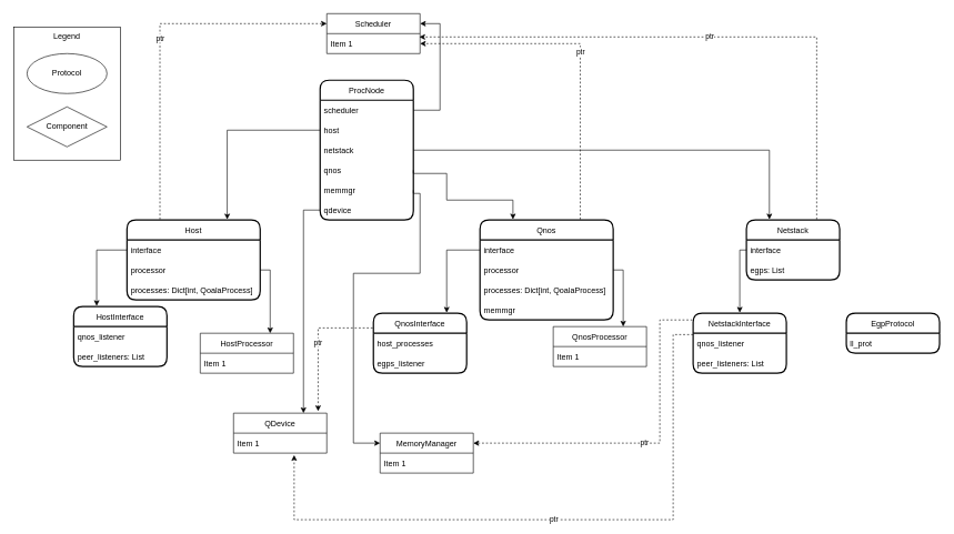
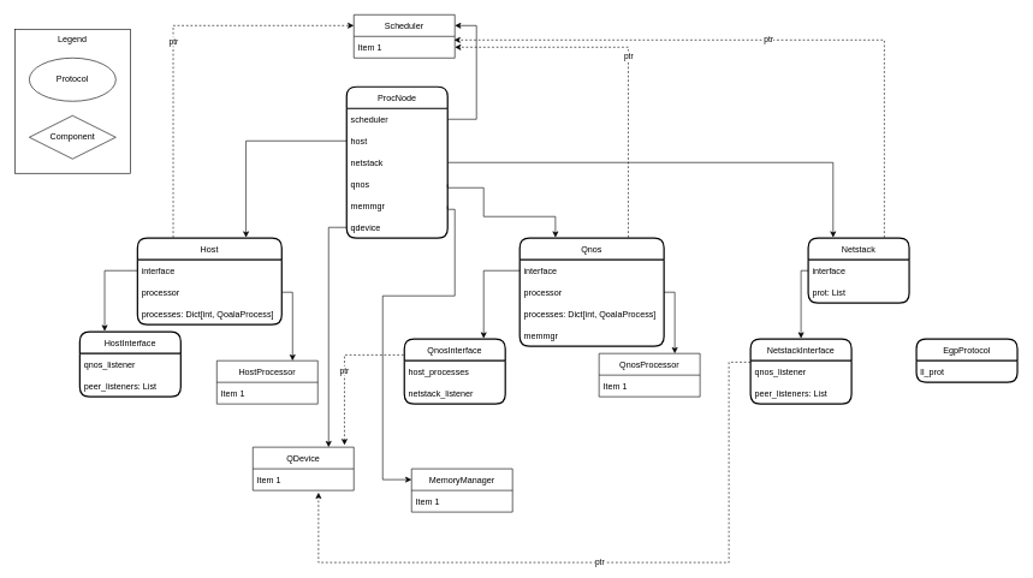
  <mxCell id="0" />
  <mxCell id="1" parent="0" />
  <mxCell id="2" value="ptr" style="edgeStyle=orthogonalEdgeStyle;rounded=0;html=1;exitX=0.75;exitY=0;exitDx=0;exitDy=0;entryX=1;entryY=0.5;entryDx=0;entryDy=0;dashed=1;" parent="1" source="3" target="41" edge="1"><mxGeometry relative="1" as="geometry" /></mxCell>
  <mxCell id="3" value="Qnos" style="swimlane;fontStyle=0;childLayout=stackLayout;horizontal=1;startSize=30;horizontalStack=0;resizeParent=1;resizeParentMax=0;resizeLast=0;collapsible=1;marginBottom=0;rounded=1;glass=0;swimlaneLine=1;strokeWidth=2;swimlaneFillColor=none;gradientColor=none;perimeterSpacing=1;" parent="1" vertex="1"><mxGeometry x="720" y="330" width="200" height="150" as="geometry" /></mxCell>
  <mxCell id="4" value="interface" style="text;strokeColor=none;fillColor=none;align=left;verticalAlign=middle;spacingLeft=4;spacingRight=4;overflow=hidden;points=[[0,0.5],[1,0.5]];portConstraint=eastwest;rotatable=0;" parent="3" vertex="1"><mxGeometry y="30" width="200" height="30" as="geometry" /></mxCell>
  <mxCell id="5" value="processor" style="text;strokeColor=none;fillColor=none;align=left;verticalAlign=middle;spacingLeft=4;spacingRight=4;overflow=hidden;points=[[0,0.5],[1,0.5]];portConstraint=eastwest;rotatable=0;" parent="3" vertex="1"><mxGeometry y="60" width="200" height="30" as="geometry" /></mxCell>
  <mxCell id="6" value="processes: Dict[int, QoalaProcess]" style="text;strokeColor=none;fillColor=none;align=left;verticalAlign=middle;spacingLeft=4;spacingRight=4;overflow=hidden;points=[[0,0.5],[1,0.5]];portConstraint=eastwest;rotatable=0;dashed=1;dashPattern=1 1;" parent="3" vertex="1"><mxGeometry y="90" width="200" height="30" as="geometry" /></mxCell>
  <mxCell id="7" value="memmgr" style="text;strokeColor=none;fillColor=none;align=left;verticalAlign=middle;spacingLeft=4;spacingRight=4;overflow=hidden;points=[[0,0.5],[1,0.5]];portConstraint=eastwest;rotatable=0;dashed=1;dashPattern=1 1;" parent="3" vertex="1"><mxGeometry y="120" width="200" height="30" as="geometry" /></mxCell>
  <mxCell id="8" value="ptr" style="edgeStyle=orthogonalEdgeStyle;rounded=0;html=1;exitX=0.25;exitY=0;exitDx=0;exitDy=0;entryX=0;entryY=0.25;entryDx=0;entryDy=0;dashed=1;" parent="1" source="9" target="40" edge="1"><mxGeometry relative="1" as="geometry" /></mxCell>
  <mxCell id="9" value="Host" style="swimlane;fontStyle=0;childLayout=stackLayout;horizontal=1;startSize=30;horizontalStack=0;resizeParent=1;resizeParentMax=0;resizeLast=0;collapsible=1;marginBottom=0;rounded=1;glass=0;swimlaneLine=1;strokeWidth=2;swimlaneFillColor=none;gradientColor=none;perimeterSpacing=1;" parent="1" vertex="1"><mxGeometry x="190" y="330" width="200" height="120" as="geometry" /></mxCell>
  <mxCell id="10" value="interface" style="text;strokeColor=none;fillColor=none;align=left;verticalAlign=middle;spacingLeft=4;spacingRight=4;overflow=hidden;points=[[0,0.5],[1,0.5]];portConstraint=eastwest;rotatable=0;dashed=1;dashPattern=1 1;" parent="9" vertex="1"><mxGeometry y="30" width="200" height="30" as="geometry" /></mxCell>
  <mxCell id="11" value="processor" style="text;strokeColor=none;fillColor=none;align=left;verticalAlign=middle;spacingLeft=4;spacingRight=4;overflow=hidden;points=[[0,0.5],[1,0.5]];portConstraint=eastwest;rotatable=0;dashed=1;dashPattern=1 1;" parent="9" vertex="1"><mxGeometry y="60" width="200" height="30" as="geometry" /></mxCell>
  <mxCell id="12" value="processes: Dict[int, QoalaProcess]" style="text;strokeColor=none;fillColor=none;align=left;verticalAlign=middle;spacingLeft=4;spacingRight=4;overflow=hidden;points=[[0,0.5],[1,0.5]];portConstraint=eastwest;rotatable=0;dashed=1;dashPattern=1 1;" parent="9" vertex="1"><mxGeometry y="90" width="200" height="30" as="geometry" /></mxCell>
  <mxCell id="13" value="ptr" style="edgeStyle=orthogonalEdgeStyle;rounded=0;html=1;exitX=0;exitY=0.25;exitDx=0;exitDy=0;entryX=0.907;entryY=-0.05;entryDx=0;entryDy=0;entryPerimeter=0;dashed=1;" parent="1" source="14" target="55" edge="1"><mxGeometry relative="1" as="geometry" /></mxCell>
  <mxCell id="14" value="QnosInterface" style="swimlane;fontStyle=0;childLayout=stackLayout;horizontal=1;startSize=30;horizontalStack=0;resizeParent=1;resizeParentMax=0;resizeLast=0;collapsible=1;marginBottom=0;rounded=1;glass=0;swimlaneLine=1;strokeWidth=2;swimlaneFillColor=none;gradientColor=none;perimeterSpacing=1;" parent="1" vertex="1"><mxGeometry x="560" y="470" width="140" height="90" as="geometry" /></mxCell>
  <mxCell id="15" value="host_processes" style="text;strokeColor=none;fillColor=none;align=left;verticalAlign=middle;spacingLeft=4;spacingRight=4;overflow=hidden;points=[[0,0.5],[1,0.5]];portConstraint=eastwest;rotatable=0;" parent="14" vertex="1"><mxGeometry y="30" width="140" height="30" as="geometry" /></mxCell>
- <mxCell id="16" value="egps_listener" style="text;strokeColor=none;fillColor=none;align=left;verticalAlign=middle;spacingLeft=4;spacingRight=4;overflow=hidden;points=[[0,0.5],[1,0.5]];portConstraint=eastwest;rotatable=0;dashed=1;dashPattern=1 1;" parent="14" vertex="1"><mxGeometry y="60" width="140" height="30" as="geometry" /></mxCell>
- <mxCell id="17" value="ptr" style="edgeStyle=orthogonalEdgeStyle;rounded=0;html=1;exitX=0;exitY=0.12;exitDx=0;exitDy=0;entryX=1;entryY=0.25;entryDx=0;entryDy=0;dashed=1;exitPerimeter=0;" parent="1" source="18" target="52" edge="1"><mxGeometry relative="1" as="geometry"><Array as="points"><mxPoint x="990" y="480" /><mxPoint x="990" y="665" /></Array></mxGeometry></mxCell>
+ <mxCell id="16" value="netstack_listener" style="text;strokeColor=none;fillColor=none;align=left;verticalAlign=middle;spacingLeft=4;spacingRight=4;overflow=hidden;points=[[0,0.5],[1,0.5]];portConstraint=eastwest;rotatable=0;dashed=1;dashPattern=1 1;" parent="14" vertex="1"><mxGeometry y="60" width="140" height="30" as="geometry" /></mxCell>
  <mxCell id="18" value="NetstackInterface" style="swimlane;fontStyle=0;childLayout=stackLayout;horizontal=1;startSize=30;horizontalStack=0;resizeParent=1;resizeParentMax=0;resizeLast=0;collapsible=1;marginBottom=0;rounded=1;glass=0;swimlaneLine=1;strokeWidth=2;swimlaneFillColor=none;gradientColor=none;perimeterSpacing=1;" parent="1" vertex="1"><mxGeometry x="1040" y="470" width="140" height="90" as="geometry" /></mxCell>
  <mxCell id="19" value="qnos_listener" style="text;strokeColor=none;fillColor=none;align=left;verticalAlign=middle;spacingLeft=4;spacingRight=4;overflow=hidden;points=[[0,0.5],[1,0.5]];portConstraint=eastwest;rotatable=0;" parent="18" vertex="1"><mxGeometry y="30" width="140" height="30" as="geometry" /></mxCell>
  <mxCell id="20" value="peer_listeners: List" style="text;strokeColor=none;fillColor=none;align=left;verticalAlign=middle;spacingLeft=4;spacingRight=4;overflow=hidden;points=[[0,0.5],[1,0.5]];portConstraint=eastwest;rotatable=0;dashed=1;dashPattern=1 1;" parent="18" vertex="1"><mxGeometry y="60" width="140" height="30" as="geometry" /></mxCell>
  <mxCell id="21" value="ProcNode" style="swimlane;fontStyle=0;childLayout=stackLayout;horizontal=1;startSize=30;horizontalStack=0;resizeParent=1;resizeParentMax=0;resizeLast=0;collapsible=1;marginBottom=0;rounded=1;glass=0;swimlaneLine=1;strokeWidth=2;swimlaneFillColor=none;gradientColor=none;perimeterSpacing=1;" parent="1" vertex="1"><mxGeometry x="480" y="120" width="140" height="210" as="geometry" /></mxCell>
  <mxCell id="22" value="scheduler" style="text;strokeColor=none;fillColor=none;align=left;verticalAlign=middle;spacingLeft=4;spacingRight=4;overflow=hidden;points=[[0,0.5],[1,0.5]];portConstraint=eastwest;rotatable=0;" parent="21" vertex="1"><mxGeometry y="30" width="140" height="30" as="geometry" /></mxCell>
  <mxCell id="23" value="host" style="text;strokeColor=none;fillColor=none;align=left;verticalAlign=middle;spacingLeft=4;spacingRight=4;overflow=hidden;points=[[0,0.5],[1,0.5]];portConstraint=eastwest;rotatable=0;" parent="21" vertex="1"><mxGeometry y="60" width="140" height="30" as="geometry" /></mxCell>
  <mxCell id="24" value="netstack" style="text;strokeColor=none;fillColor=none;align=left;verticalAlign=middle;spacingLeft=4;spacingRight=4;overflow=hidden;points=[[0,0.5],[1,0.5]];portConstraint=eastwest;rotatable=0;dashed=1;dashPattern=1 1;" parent="21" vertex="1"><mxGeometry y="90" width="140" height="30" as="geometry" /></mxCell>
  <mxCell id="25" value="qnos" style="text;strokeColor=none;fillColor=none;align=left;verticalAlign=middle;spacingLeft=4;spacingRight=4;overflow=hidden;points=[[0,0.5],[1,0.5]];portConstraint=eastwest;rotatable=0;dashed=1;dashPattern=1 1;" parent="21" vertex="1"><mxGeometry y="120" width="140" height="30" as="geometry" /></mxCell>
  <mxCell id="26" value="memmgr" style="text;strokeColor=none;fillColor=none;align=left;verticalAlign=middle;spacingLeft=4;spacingRight=4;overflow=hidden;points=[[0,0.5],[1,0.5]];portConstraint=eastwest;rotatable=0;dashed=1;dashPattern=1 1;" parent="21" vertex="1"><mxGeometry y="150" width="140" height="30" as="geometry" /></mxCell>
  <mxCell id="27" value="qdevice" style="text;strokeColor=none;fillColor=none;align=left;verticalAlign=middle;spacingLeft=4;spacingRight=4;overflow=hidden;points=[[0,0.5],[1,0.5]];portConstraint=eastwest;rotatable=0;dashed=1;dashPattern=1 1;" parent="21" vertex="1"><mxGeometry y="180" width="140" height="30" as="geometry" /></mxCell>
  <mxCell id="28" style="edgeStyle=orthogonalEdgeStyle;html=1;exitX=0;exitY=0.5;exitDx=0;exitDy=0;entryX=0.75;entryY=0;entryDx=0;entryDy=0;rounded=0;" parent="1" source="23" target="9" edge="1"><mxGeometry relative="1" as="geometry" /></mxCell>
  <mxCell id="29" style="edgeStyle=orthogonalEdgeStyle;html=1;entryX=0.25;entryY=0;entryDx=0;entryDy=0;rounded=0;exitX=1;exitY=0.5;exitDx=0;exitDy=0;" parent="1" source="25" target="3" edge="1"><mxGeometry relative="1" as="geometry"><Array as="points"><mxPoint x="620" y="260" /><mxPoint x="670" y="260" /><mxPoint x="670" y="300" /><mxPoint x="770" y="300" /></Array><mxPoint x="650" y="220" as="sourcePoint" /></mxGeometry></mxCell>
  <mxCell id="30" style="edgeStyle=orthogonalEdgeStyle;rounded=0;html=1;exitX=0;exitY=0.5;exitDx=0;exitDy=0;" parent="1" source="4" target="14" edge="1"><mxGeometry relative="1" as="geometry"><Array as="points"><mxPoint x="670" y="375" /></Array></mxGeometry></mxCell>
  <mxCell id="31" value="HostInterface" style="swimlane;fontStyle=0;childLayout=stackLayout;horizontal=1;startSize=30;horizontalStack=0;resizeParent=1;resizeParentMax=0;resizeLast=0;collapsible=1;marginBottom=0;rounded=1;glass=0;swimlaneLine=1;strokeWidth=2;swimlaneFillColor=none;gradientColor=none;perimeterSpacing=1;" parent="1" vertex="1"><mxGeometry y="460" width="140" height="90" as="geometry" x="110" /></mxCell>
  <mxCell id="32" value="qnos_listener" style="text;strokeColor=none;fillColor=none;align=left;verticalAlign=middle;spacingLeft=4;spacingRight=4;overflow=hidden;points=[[0,0.5],[1,0.5]];portConstraint=eastwest;rotatable=0;dashed=1;dashPattern=1 1;" parent="31" vertex="1"><mxGeometry y="30" width="140" height="30" as="geometry" /></mxCell>
  <mxCell id="33" value="peer_listeners: List" style="text;strokeColor=none;fillColor=none;align=left;verticalAlign=middle;spacingLeft=4;spacingRight=4;overflow=hidden;points=[[0,0.5],[1,0.5]];portConstraint=eastwest;rotatable=0;dashed=1;dashPattern=1 1;" parent="31" vertex="1"><mxGeometry y="60" width="140" height="30" as="geometry" /></mxCell>
  <mxCell id="34" style="edgeStyle=orthogonalEdgeStyle;rounded=0;html=1;exitX=0;exitY=0.5;exitDx=0;exitDy=0;entryX=0.25;entryY=0;entryDx=0;entryDy=0;" parent="1" source="10" target="31" edge="1"><mxGeometry relative="1" as="geometry" /></mxCell>
  <mxCell id="35" value="ptr" style="edgeStyle=orthogonalEdgeStyle;rounded=0;html=1;exitX=0.75;exitY=0;exitDx=0;exitDy=0;entryX=0.993;entryY=0.167;entryDx=0;entryDy=0;entryPerimeter=0;dashed=1;" parent="1" source="36" target="41" edge="1"><mxGeometry relative="1" as="geometry" /></mxCell>
  <mxCell id="36" value="Netstack" style="swimlane;fontStyle=0;childLayout=stackLayout;horizontal=1;startSize=30;horizontalStack=0;resizeParent=1;resizeParentMax=0;resizeLast=0;collapsible=1;marginBottom=0;rounded=1;glass=0;swimlaneLine=1;strokeWidth=2;swimlaneFillColor=none;gradientColor=none;perimeterSpacing=1;" parent="1" vertex="1"><mxGeometry x="1120" y="330" width="140" height="90" as="geometry" /></mxCell>
  <mxCell id="37" value="interface" style="text;strokeColor=none;fillColor=none;align=left;verticalAlign=middle;spacingLeft=4;spacingRight=4;overflow=hidden;points=[[0,0.5],[1,0.5]];portConstraint=eastwest;rotatable=0;" parent="36" vertex="1"><mxGeometry y="30" width="140" height="30" as="geometry" /></mxCell>
- <mxCell id="38" value="egps: List" style="text;strokeColor=none;fillColor=none;align=left;verticalAlign=middle;spacingLeft=4;spacingRight=4;overflow=hidden;points=[[0,0.5],[1,0.5]];portConstraint=eastwest;rotatable=0;dashed=1;dashPattern=1 1;" parent="36" vertex="1"><mxGeometry y="60" width="140" height="30" as="geometry" /></mxCell>
+ <mxCell id="38" value="prot: List" style="text;strokeColor=none;fillColor=none;align=left;verticalAlign=middle;spacingLeft=4;spacingRight=4;overflow=hidden;points=[[0,0.5],[1,0.5]];portConstraint=eastwest;rotatable=0;dashed=1;dashPattern=1 1;" parent="36" vertex="1"><mxGeometry y="60" width="140" height="30" as="geometry" /></mxCell>
  <mxCell id="39" style="edgeStyle=orthogonalEdgeStyle;html=1;exitX=1;exitY=0.5;exitDx=0;exitDy=0;entryX=0.25;entryY=0;entryDx=0;entryDy=0;rounded=0;" parent="1" source="24" target="36" edge="1"><mxGeometry relative="1" as="geometry" /></mxCell>
  <mxCell id="40" value="Scheduler" style="swimlane;fontStyle=0;childLayout=stackLayout;horizontal=1;startSize=30;horizontalStack=0;resizeParent=1;resizeParentMax=0;resizeLast=0;collapsible=1;marginBottom=0;" parent="1" vertex="1"><mxGeometry x="490" y="20" width="140" height="60" as="geometry" /></mxCell>
  <mxCell id="41" value="Item 1" style="text;strokeColor=none;fillColor=none;align=left;verticalAlign=middle;spacingLeft=4;spacingRight=4;overflow=hidden;points=[[0,0.5],[1,0.5]];portConstraint=eastwest;rotatable=0;" parent="40" vertex="1"><mxGeometry y="30" width="140" height="30" as="geometry" /></mxCell>
  <mxCell id="42" style="edgeStyle=orthogonalEdgeStyle;rounded=0;html=1;exitX=1;exitY=0.5;exitDx=0;exitDy=0;entryX=1;entryY=0.25;entryDx=0;entryDy=0;" parent="1" source="22" target="40" edge="1"><mxGeometry relative="1" as="geometry"><Array as="points"><mxPoint x="660" y="165" /><mxPoint x="660" y="35" /></Array></mxGeometry></mxCell>
  <mxCell id="43" value="HostProcessor" style="swimlane;fontStyle=0;childLayout=stackLayout;horizontal=1;startSize=30;horizontalStack=0;resizeParent=1;resizeParentMax=0;resizeLast=0;collapsible=1;marginBottom=0;" parent="1" vertex="1"><mxGeometry x="300" y="500" width="140" height="60" as="geometry" /></mxCell>
  <mxCell id="44" value="Item 1" style="text;strokeColor=none;fillColor=none;align=left;verticalAlign=middle;spacingLeft=4;spacingRight=4;overflow=hidden;points=[[0,0.5],[1,0.5]];portConstraint=eastwest;rotatable=0;" parent="43" vertex="1"><mxGeometry y="30" width="140" height="30" as="geometry" /></mxCell>
  <mxCell id="45" style="edgeStyle=orthogonalEdgeStyle;rounded=0;html=1;exitX=1;exitY=0.5;exitDx=0;exitDy=0;entryX=0.75;entryY=0;entryDx=0;entryDy=0;" parent="1" source="11" target="43" edge="1"><mxGeometry relative="1" as="geometry" /></mxCell>
  <mxCell id="46" value="QnosProcessor" style="swimlane;fontStyle=0;childLayout=stackLayout;horizontal=1;startSize=30;horizontalStack=0;resizeParent=1;resizeParentMax=0;resizeLast=0;collapsible=1;marginBottom=0;" parent="1" vertex="1"><mxGeometry x="830" y="490" width="140" height="60" as="geometry" /></mxCell>
  <mxCell id="47" value="Item 1" style="text;strokeColor=none;fillColor=none;align=left;verticalAlign=middle;spacingLeft=4;spacingRight=4;overflow=hidden;points=[[0,0.5],[1,0.5]];portConstraint=eastwest;rotatable=0;" parent="46" vertex="1"><mxGeometry y="30" width="140" height="30" as="geometry" /></mxCell>
  <mxCell id="48" style="edgeStyle=orthogonalEdgeStyle;rounded=0;html=1;exitX=1;exitY=0.5;exitDx=0;exitDy=0;entryX=0.75;entryY=0;entryDx=0;entryDy=0;" parent="1" source="5" target="46" edge="1"><mxGeometry relative="1" as="geometry" /></mxCell>
  <mxCell id="49" style="edgeStyle=orthogonalEdgeStyle;rounded=0;html=1;exitX=0;exitY=0.5;exitDx=0;exitDy=0;" parent="1" source="37" target="18" edge="1"><mxGeometry relative="1" as="geometry" /></mxCell>
  <mxCell id="50" value="EgpProtocol" style="swimlane;fontStyle=0;childLayout=stackLayout;horizontal=1;startSize=30;horizontalStack=0;resizeParent=1;resizeParentMax=0;resizeLast=0;collapsible=1;marginBottom=0;rounded=1;glass=0;swimlaneLine=1;strokeWidth=2;swimlaneFillColor=none;gradientColor=none;perimeterSpacing=1;" parent="1" vertex="1"><mxGeometry x="1270" y="470" width="140" height="60" as="geometry" /></mxCell>
  <mxCell id="51" value="ll_prot" style="text;strokeColor=none;fillColor=none;align=left;verticalAlign=middle;spacingLeft=4;spacingRight=4;overflow=hidden;points=[[0,0.5],[1,0.5]];portConstraint=eastwest;rotatable=0;" parent="50" vertex="1"><mxGeometry y="30" width="140" height="30" as="geometry" /></mxCell>
  <mxCell id="52" value="MemoryManager" style="swimlane;fontStyle=0;childLayout=stackLayout;horizontal=1;startSize=30;horizontalStack=0;resizeParent=1;resizeParentMax=0;resizeLast=0;collapsible=1;marginBottom=0;" parent="1" vertex="1"><mxGeometry x="570" y="650" width="140" height="60" as="geometry" /></mxCell>
  <mxCell id="53" value="Item 1" style="text;strokeColor=none;fillColor=none;align=left;verticalAlign=middle;spacingLeft=4;spacingRight=4;overflow=hidden;points=[[0,0.5],[1,0.5]];portConstraint=eastwest;rotatable=0;" parent="52" vertex="1"><mxGeometry y="30" width="140" height="30" as="geometry" /></mxCell>
  <mxCell id="54" style="edgeStyle=orthogonalEdgeStyle;rounded=0;html=1;exitX=1;exitY=0.5;exitDx=0;exitDy=0;entryX=0;entryY=0.25;entryDx=0;entryDy=0;" parent="1" source="26" target="52" edge="1"><mxGeometry relative="1" as="geometry"><Array as="points"><mxPoint x="620" y="290" /><mxPoint x="630" y="290" /><mxPoint x="630" y="410" /><mxPoint x="530" y="410" /><mxPoint x="530" y="665" /></Array></mxGeometry></mxCell>
  <mxCell id="55" value="QDevice" style="swimlane;fontStyle=0;childLayout=stackLayout;horizontal=1;startSize=30;horizontalStack=0;resizeParent=1;resizeParentMax=0;resizeLast=0;collapsible=1;marginBottom=0;" parent="1" vertex="1"><mxGeometry x="350" y="620" width="140" height="60" as="geometry" /></mxCell>
  <mxCell id="56" value="Item 1" style="text;strokeColor=none;fillColor=none;align=left;verticalAlign=middle;spacingLeft=4;spacingRight=4;overflow=hidden;points=[[0,0.5],[1,0.5]];portConstraint=eastwest;rotatable=0;" parent="55" vertex="1"><mxGeometry y="30" width="140" height="30" as="geometry" /></mxCell>
  <mxCell id="57" style="edgeStyle=orthogonalEdgeStyle;html=1;exitX=0;exitY=0.5;exitDx=0;exitDy=0;entryX=0.75;entryY=0;entryDx=0;entryDy=0;rounded=0;" parent="1" source="27" target="55" edge="1"><mxGeometry relative="1" as="geometry" /></mxCell>
  <mxCell id="58" value="ptr" style="edgeStyle=orthogonalEdgeStyle;rounded=0;html=1;exitX=0;exitY=0.067;exitDx=0;exitDy=0;entryX=0.65;entryY=1.1;entryDx=0;entryDy=0;entryPerimeter=0;dashed=1;exitPerimeter=0;" parent="1" source="19" target="56" edge="1"><mxGeometry relative="1" as="geometry"><Array as="points"><mxPoint x="1010" y="502" /><mxPoint x="1010" y="780" /><mxPoint x="441" y="780" /></Array></mxGeometry></mxCell>
  <mxCell id="59" value="Protocol" style="ellipse;whiteSpace=wrap;html=1;" vertex="1" parent="1"><mxGeometry x="40" y="80" width="120" height="60" as="geometry" /></mxCell>
  <mxCell id="60" value="Component" style="rhombus;whiteSpace=wrap;html=1;" vertex="1" parent="1"><mxGeometry x="40" y="160" width="120" height="60" as="geometry" /></mxCell>
  <mxCell id="61" value="Legend" style="rounded=0;whiteSpace=wrap;html=1;fillColor=none;verticalAlign=top;" vertex="1" parent="1"><mxGeometry x="20" y="40" width="160" height="200" as="geometry" /></mxCell>
